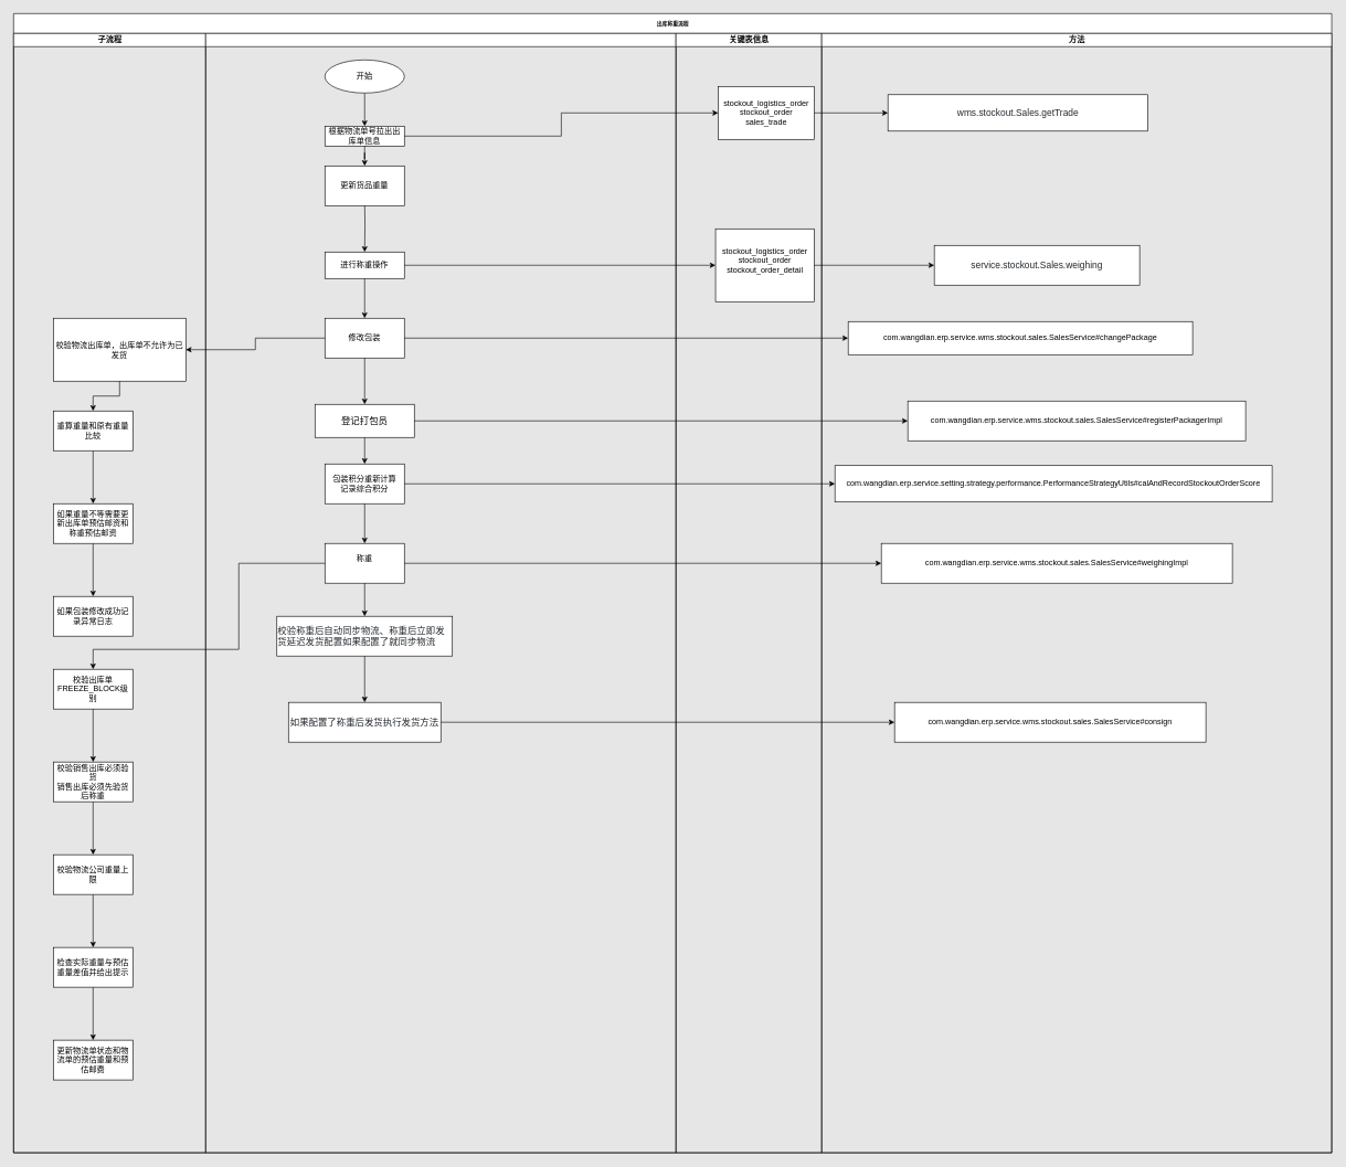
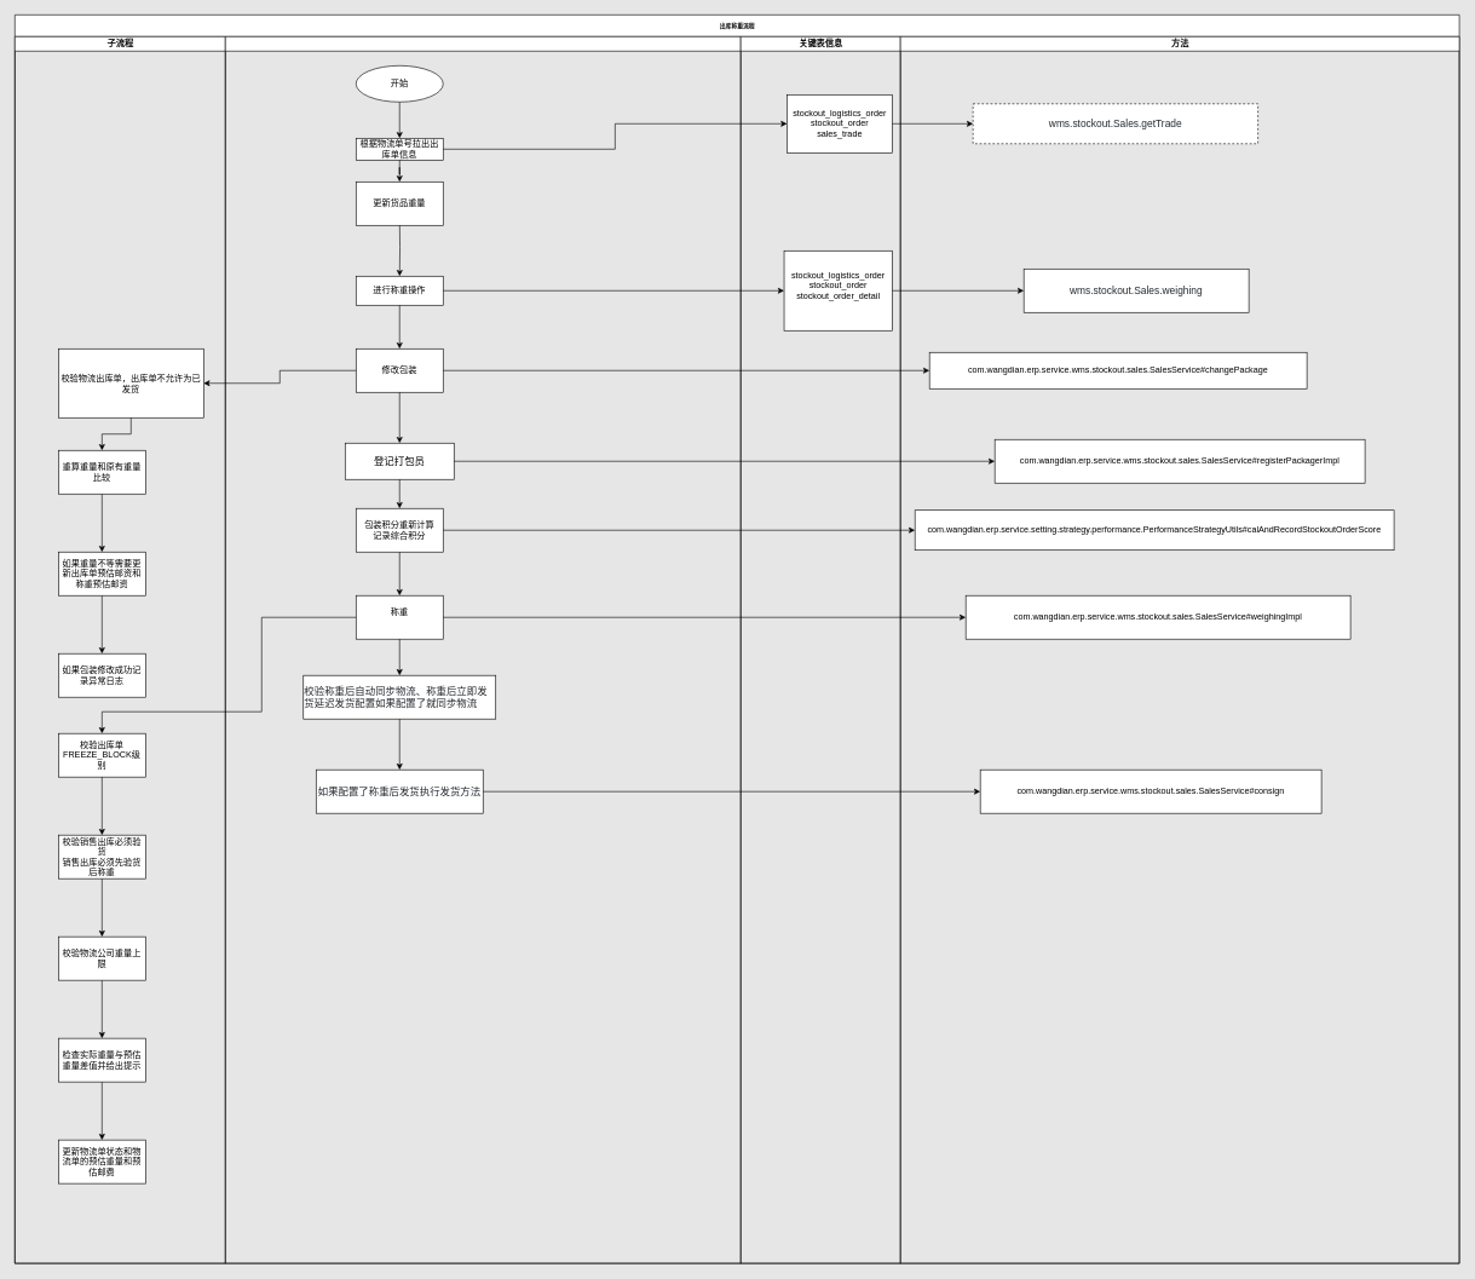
  <mxCell id="0" />
  <mxCell id="1" parent="0" />
  <mxCell id="2" value="出库称重流程" style="swimlane;html=1;childLayout=stackLayout;startSize=30;rounded=0;shadow=0;labelBackgroundColor=none;strokeWidth=1;fontFamily=Verdana;fontSize=8;align=center;" parent="1" vertex="1"><mxGeometry x="20" y="20" width="1990" height="1720" as="geometry" /></mxCell>
  <mxCell id="3" value="子流程" style="swimlane;html=1;startSize=20;" parent="2" vertex="1"><mxGeometry y="30" width="290" height="1690" as="geometry" /></mxCell>
  <mxCell id="4" value="校验物流出库单，出库单不允许为已发货" style="whiteSpace=wrap;html=1;rounded=0;" vertex="1" parent="3"><mxGeometry x="60" y="430" width="200" height="95" as="geometry" /></mxCell>
  <mxCell id="5" value="校验出库单&lt;br&gt;FREEZE_BLOCK级别" style="whiteSpace=wrap;html=1;rounded=0;" vertex="1" parent="3"><mxGeometry x="60" y="960" width="120" height="60" as="geometry" /></mxCell>
  <mxCell id="6" value="&lt;br&gt;&lt;br&gt;" style="swimlane;html=1;startSize=20;" parent="2" vertex="1"><mxGeometry x="290" y="30" width="710" height="1690" as="geometry"><mxRectangle x="210" y="30" width="40" height="1180" as="alternateBounds" /></mxGeometry></mxCell>
  <mxCell id="7" style="edgeStyle=orthogonalEdgeStyle;rounded=0;orthogonalLoop=1;jettySize=auto;html=1;exitX=0.5;exitY=1;exitDx=0;exitDy=0;entryX=0.5;entryY=0;entryDx=0;entryDy=0;" parent="6" source="8" target="9" edge="1"><mxGeometry relative="1" as="geometry" /></mxCell>
  <mxCell id="8" value="开始" style="ellipse;whiteSpace=wrap;html=1;" parent="6" vertex="1"><mxGeometry x="180" y="40" width="120" height="50" as="geometry" /></mxCell>
  <mxCell id="9" value="根据物流单号拉出出库单信息" style="rounded=0;whiteSpace=wrap;html=1;" parent="6" vertex="1"><mxGeometry x="180" y="140" width="120" height="30" as="geometry" /></mxCell>
  <mxCell id="10" style="edgeStyle=orthogonalEdgeStyle;rounded=0;orthogonalLoop=1;jettySize=auto;html=1;exitX=0.5;exitY=1;exitDx=0;exitDy=0;" parent="6" edge="1"><mxGeometry relative="1" as="geometry"><mxPoint x="240" y="480" as="sourcePoint" /><mxPoint x="240" y="480" as="targetPoint" /></mxGeometry></mxCell>
  <mxCell id="11" style="edgeStyle=orthogonalEdgeStyle;rounded=0;orthogonalLoop=1;jettySize=auto;html=1;exitX=0.5;exitY=1;exitDx=0;exitDy=0;entryX=0.5;entryY=0;entryDx=0;entryDy=0;" parent="6" target="12" edge="1"><mxGeometry relative="1" as="geometry"><mxPoint x="240" y="250" as="sourcePoint" /></mxGeometry></mxCell>
  <mxCell id="12" value="进行称重操作" style="rounded=0;whiteSpace=wrap;html=1;" parent="6" vertex="1"><mxGeometry x="180" y="330" width="120" height="40" as="geometry" /></mxCell>
  <mxCell id="13" value="更新货品重量" style="whiteSpace=wrap;html=1;rounded=0;" parent="6" vertex="1"><mxGeometry x="180" y="200" width="120" height="60" as="geometry" /></mxCell>
  <mxCell id="14" value="" style="edgeStyle=orthogonalEdgeStyle;rounded=0;orthogonalLoop=1;jettySize=auto;html=1;" parent="6" source="9" target="13" edge="1"><mxGeometry relative="1" as="geometry" /></mxCell>
  <mxCell id="15" value="&lt;font face=&quot;宋体, monospace&quot;&gt;&lt;span style=&quot;font-size: 14px&quot;&gt;登记打包员&lt;/span&gt;&lt;/font&gt;" style="whiteSpace=wrap;html=1;rounded=0;" parent="6" vertex="1"><mxGeometry x="165" y="560" width="150" height="50" as="geometry" /></mxCell>
  <mxCell id="16" value="包装积分重新计算&lt;br&gt;记录综合积分" style="whiteSpace=wrap;html=1;rounded=0;" parent="6" vertex="1"><mxGeometry x="180" y="650" width="120" height="60" as="geometry" /></mxCell>
  <mxCell id="17" value="" style="edgeStyle=orthogonalEdgeStyle;rounded=0;orthogonalLoop=1;jettySize=auto;html=1;" parent="6" source="15" target="16" edge="1"><mxGeometry relative="1" as="geometry" /></mxCell>
  <mxCell id="18" value="&lt;div style=&quot;text-align: left&quot;&gt;&lt;font color=&quot;#24292e&quot;&gt;&lt;span style=&quot;font-size: 14px&quot;&gt;校验称重后自动同步物流、称重后立即发货延迟发货配置如果配置了就同步物流&lt;/span&gt;&lt;/font&gt;&lt;br&gt;&lt;/div&gt;" style="whiteSpace=wrap;html=1;rounded=0;" parent="6" vertex="1"><mxGeometry x="107.5" y="880" width="265" height="60" as="geometry" /></mxCell>
  <mxCell id="19" value="&lt;span style=&quot;color: rgb(36 , 41 , 46) ; font-family: , &amp;#34;blinkmacsystemfont&amp;#34; , , &amp;#34;pingfang sc&amp;#34; , &amp;#34;helvetica&amp;#34; , &amp;#34;arial&amp;#34; , &amp;#34;hiragino sans gb&amp;#34; , &amp;#34;microsoft yahei&amp;#34; , &amp;#34;simsun&amp;#34; , , &amp;#34;heiti&amp;#34; , , sans-serif ; font-size: 14px ; text-align: left&quot;&gt;如果配置了称重后发货执行发货方法&lt;/span&gt;" style="whiteSpace=wrap;html=1;rounded=0;" parent="6" vertex="1"><mxGeometry x="125" y="1010" width="230" height="60" as="geometry" /></mxCell>
  <mxCell id="20" value="" style="edgeStyle=orthogonalEdgeStyle;rounded=0;orthogonalLoop=1;jettySize=auto;html=1;" parent="6" source="18" target="19" edge="1"><mxGeometry relative="1" as="geometry" /></mxCell>
  <mxCell id="21" value="修改包装" style="whiteSpace=wrap;html=1;rounded=0;" parent="6" vertex="1"><mxGeometry x="180" y="430" width="120" height="60" as="geometry" /></mxCell>
  <mxCell id="22" value="" style="edgeStyle=orthogonalEdgeStyle;rounded=0;orthogonalLoop=1;jettySize=auto;html=1;" parent="6" source="12" target="21" edge="1"><mxGeometry relative="1" as="geometry" /></mxCell>
  <mxCell id="23" value="" style="edgeStyle=orthogonalEdgeStyle;rounded=0;orthogonalLoop=1;jettySize=auto;html=1;" parent="6" source="21" target="15" edge="1"><mxGeometry relative="1" as="geometry" /></mxCell>
  <mxCell id="24" value="&lt;div&gt;称重&lt;/div&gt;&lt;div&gt;&lt;br&gt;&lt;/div&gt;" style="whiteSpace=wrap;html=1;rounded=0;" parent="6" vertex="1"><mxGeometry x="180" y="770" width="120" height="60" as="geometry" /></mxCell>
  <mxCell id="25" value="" style="edgeStyle=orthogonalEdgeStyle;rounded=0;orthogonalLoop=1;jettySize=auto;html=1;" parent="6" source="16" target="24" edge="1"><mxGeometry relative="1" as="geometry" /></mxCell>
  <mxCell id="26" value="" style="edgeStyle=orthogonalEdgeStyle;rounded=0;orthogonalLoop=1;jettySize=auto;html=1;" parent="6" source="24" target="18" edge="1"><mxGeometry relative="1" as="geometry" /></mxCell>
  <mxCell id="27" value="关键表信息" style="swimlane;html=1;startSize=20;" parent="2" vertex="1"><mxGeometry x="1000" y="30" width="220" height="1690" as="geometry" /></mxCell>
  <mxCell id="28" value="&lt;div&gt;stockout_logistics_order&lt;/div&gt;&lt;div&gt;stockout_order&lt;/div&gt;&lt;div&gt;sales_trade&lt;/div&gt;" style="rounded=0;whiteSpace=wrap;html=1;" parent="27" vertex="1"><mxGeometry x="63.75" y="80" width="145" height="80" as="geometry" /></mxCell>
  <mxCell id="29" value="stockout_logistics_order&lt;div&gt;&lt;span&gt;stockout_order&lt;/span&gt;&lt;br&gt;&lt;/div&gt;&lt;div&gt;stockout_order_detail&lt;/div&gt;&lt;div&gt;&lt;br&gt;&lt;/div&gt;" style="whiteSpace=wrap;html=1;rounded=0;" parent="27" vertex="1"><mxGeometry x="59.75" y="295" width="149" height="110" as="geometry" /></mxCell>
  <mxCell id="30" value="" style="edgeStyle=orthogonalEdgeStyle;rounded=0;orthogonalLoop=1;jettySize=auto;html=1;" parent="2" source="9" target="28" edge="1"><mxGeometry relative="1" as="geometry" /></mxCell>
  <mxCell id="31" value="" style="edgeStyle=orthogonalEdgeStyle;rounded=0;orthogonalLoop=1;jettySize=auto;html=1;" parent="2" source="28" target="37" edge="1"><mxGeometry relative="1" as="geometry" /></mxCell>
  <mxCell id="32" value="" style="edgeStyle=orthogonalEdgeStyle;rounded=0;orthogonalLoop=1;jettySize=auto;html=1;" parent="2" source="12" target="29" edge="1"><mxGeometry relative="1" as="geometry" /></mxCell>
  <mxCell id="33" style="edgeStyle=orthogonalEdgeStyle;rounded=0;orthogonalLoop=1;jettySize=auto;html=1;entryX=0;entryY=0.5;entryDx=0;entryDy=0;" parent="2" source="29" target="38" edge="1"><mxGeometry relative="1" as="geometry" /></mxCell>
  <mxCell id="34" value="" style="edgeStyle=orthogonalEdgeStyle;rounded=0;orthogonalLoop=1;jettySize=auto;html=1;" edge="1" parent="2" source="21" target="4"><mxGeometry relative="1" as="geometry" /></mxCell>
  <mxCell id="35" value="" style="edgeStyle=orthogonalEdgeStyle;rounded=0;orthogonalLoop=1;jettySize=auto;html=1;" edge="1" parent="2" source="24" target="5"><mxGeometry relative="1" as="geometry"><Array as="points"><mxPoint x="340" y="830" /><mxPoint x="340" y="960" /><mxPoint x="120" y="960" /></Array></mxGeometry></mxCell>
  <mxCell id="36" value="方法" style="swimlane;html=1;startSize=20;" parent="2" vertex="1"><mxGeometry x="1220" y="30" width="770" height="1690" as="geometry" /></mxCell>
- <mxCell id="37" value="&lt;font color=&quot;#24292e&quot;&gt;&lt;span style=&quot;font-size: 14px&quot;&gt;wms.stockout.Sales.getTrade&lt;/span&gt;&lt;/font&gt;" style="whiteSpace=wrap;html=1;rounded=0;" parent="36" vertex="1"><mxGeometry x="100" y="92.5" width="392.5" height="55" as="geometry" /></mxCell>
- <mxCell id="38" value="&lt;font color=&quot;#24292e&quot;&gt;&lt;span style=&quot;font-size: 14px&quot;&gt;service.stockout.Sales.weighing&lt;/span&gt;&lt;/font&gt;" style="whiteSpace=wrap;html=1;rounded=0;" parent="36" vertex="1"><mxGeometry x="170" y="320" width="310" height="60" as="geometry" /></mxCell>
+ <mxCell id="37" value="&lt;font color=&quot;#24292e&quot;&gt;&lt;span style=&quot;font-size: 14px&quot;&gt;wms.stockout.Sales.getTrade&lt;/span&gt;&lt;/font&gt;" style="whiteSpace=wrap;html=1;rounded=0;dashed=1;" parent="36" vertex="1"><mxGeometry x="100" y="92.5" width="392.5" height="55" as="geometry" /></mxCell>
+ <mxCell id="38" value="&lt;font color=&quot;#24292e&quot;&gt;&lt;span style=&quot;font-size: 14px&quot;&gt;wms.stockout.Sales.weighing&lt;/span&gt;&lt;/font&gt;" style="whiteSpace=wrap;html=1;rounded=0;" parent="36" vertex="1"><mxGeometry x="170" y="320" width="310" height="60" as="geometry" /></mxCell>
  <mxCell id="39" value="com.wangdian.erp.service.wms.stockout.sales.SalesService#changePackage" style="whiteSpace=wrap;html=1;rounded=0;" vertex="1" parent="36"><mxGeometry x="40" y="435" width="520" height="50" as="geometry" /></mxCell>
  <mxCell id="40" value="com.wangdian.erp.service.wms.stockout.sales.SalesService#registerPackagerImpl" style="whiteSpace=wrap;html=1;rounded=0;" vertex="1" parent="36"><mxGeometry x="130" y="555" width="510" height="60" as="geometry" /></mxCell>
  <mxCell id="41" value="com.wangdian.erp.service.setting.strategy.performance.PerformanceStrategyUtils#calAndRecordStockoutOrderScore" style="whiteSpace=wrap;html=1;rounded=0;" vertex="1" parent="36"><mxGeometry x="20" y="652.5" width="660" height="55" as="geometry" /></mxCell>
  <mxCell id="42" value="com.wangdian.erp.service.wms.stockout.sales.SalesService#weighingImpl" style="whiteSpace=wrap;html=1;rounded=0;" vertex="1" parent="36"><mxGeometry x="90" y="770" width="530" height="60" as="geometry" /></mxCell>
  <mxCell id="43" value="com.wangdian.erp.service.wms.stockout.sales.SalesService#consign" style="whiteSpace=wrap;html=1;rounded=0;" vertex="1" parent="36"><mxGeometry x="110" y="1010" width="470" height="60" as="geometry" /></mxCell>
  <mxCell id="44" value="" style="edgeStyle=orthogonalEdgeStyle;rounded=0;orthogonalLoop=1;jettySize=auto;html=1;" edge="1" parent="2" source="21" target="39"><mxGeometry relative="1" as="geometry" /></mxCell>
  <mxCell id="45" value="" style="edgeStyle=orthogonalEdgeStyle;rounded=0;orthogonalLoop=1;jettySize=auto;html=1;" edge="1" parent="2" source="15" target="40"><mxGeometry relative="1" as="geometry" /></mxCell>
  <mxCell id="46" value="" style="edgeStyle=orthogonalEdgeStyle;rounded=0;orthogonalLoop=1;jettySize=auto;html=1;" edge="1" parent="2" source="16" target="41"><mxGeometry relative="1" as="geometry" /></mxCell>
  <mxCell id="47" value="" style="edgeStyle=orthogonalEdgeStyle;rounded=0;orthogonalLoop=1;jettySize=auto;html=1;" edge="1" parent="2" source="24" target="42"><mxGeometry relative="1" as="geometry" /></mxCell>
  <mxCell id="48" value="" style="edgeStyle=orthogonalEdgeStyle;rounded=0;orthogonalLoop=1;jettySize=auto;html=1;" edge="1" parent="2" source="19" target="43"><mxGeometry relative="1" as="geometry" /></mxCell>
  <mxCell id="49" value="" style="edgeStyle=orthogonalEdgeStyle;rounded=0;orthogonalLoop=1;jettySize=auto;html=1;" edge="1" parent="1" source="50" target="53"><mxGeometry relative="1" as="geometry" /></mxCell>
  <mxCell id="50" value="重算重量和原有重量比较" style="whiteSpace=wrap;html=1;rounded=0;" vertex="1" parent="1"><mxGeometry x="80" y="620" width="120" height="60" as="geometry" /></mxCell>
  <mxCell id="51" value="" style="edgeStyle=orthogonalEdgeStyle;rounded=0;orthogonalLoop=1;jettySize=auto;html=1;" edge="1" parent="1" source="4" target="50"><mxGeometry relative="1" as="geometry" /></mxCell>
  <mxCell id="52" value="" style="edgeStyle=orthogonalEdgeStyle;rounded=0;orthogonalLoop=1;jettySize=auto;html=1;" edge="1" parent="1" source="53" target="54"><mxGeometry relative="1" as="geometry" /></mxCell>
  <mxCell id="53" value="如果重量不等需要更新出库单预估邮资和称重预估邮资" style="whiteSpace=wrap;html=1;rounded=0;" vertex="1" parent="1"><mxGeometry x="80" y="760" width="120" height="60" as="geometry" /></mxCell>
  <mxCell id="54" value="如果包装修改成功记录异常日志" style="whiteSpace=wrap;html=1;rounded=0;" vertex="1" parent="1"><mxGeometry x="80" y="900" width="120" height="60" as="geometry" /></mxCell>
  <mxCell id="55" value="" style="edgeStyle=orthogonalEdgeStyle;rounded=0;orthogonalLoop=1;jettySize=auto;html=1;" edge="1" parent="1" source="56" target="59"><mxGeometry relative="1" as="geometry" /></mxCell>
  <mxCell id="56" value="校验销售出库必须验货&lt;br&gt;销售出库必须先验货后称重" style="whiteSpace=wrap;html=1;rounded=0;" vertex="1" parent="1"><mxGeometry x="80" y="1150" width="120" height="60" as="geometry" /></mxCell>
  <mxCell id="57" value="" style="edgeStyle=orthogonalEdgeStyle;rounded=0;orthogonalLoop=1;jettySize=auto;html=1;" edge="1" parent="1" source="5" target="56"><mxGeometry relative="1" as="geometry" /></mxCell>
  <mxCell id="58" value="" style="edgeStyle=orthogonalEdgeStyle;rounded=0;orthogonalLoop=1;jettySize=auto;html=1;" edge="1" parent="1" source="59" target="61"><mxGeometry relative="1" as="geometry" /></mxCell>
  <mxCell id="59" value="校验物流公司重量上限" style="whiteSpace=wrap;html=1;rounded=0;" vertex="1" parent="1"><mxGeometry x="80" y="1290" width="120" height="60" as="geometry" /></mxCell>
  <mxCell id="60" value="" style="edgeStyle=orthogonalEdgeStyle;rounded=0;orthogonalLoop=1;jettySize=auto;html=1;" edge="1" parent="1" source="61" target="62"><mxGeometry relative="1" as="geometry" /></mxCell>
  <mxCell id="61" value="检查实际重量与预估重量差值并给出提示" style="whiteSpace=wrap;html=1;rounded=0;" vertex="1" parent="1"><mxGeometry x="80" y="1430" width="120" height="60" as="geometry" /></mxCell>
  <mxCell id="62" value="更新物流单状态和物流单的预估重量和预估邮费" style="whiteSpace=wrap;html=1;rounded=0;" vertex="1" parent="1"><mxGeometry x="80" y="1570" width="120" height="60" as="geometry" /></mxCell>
